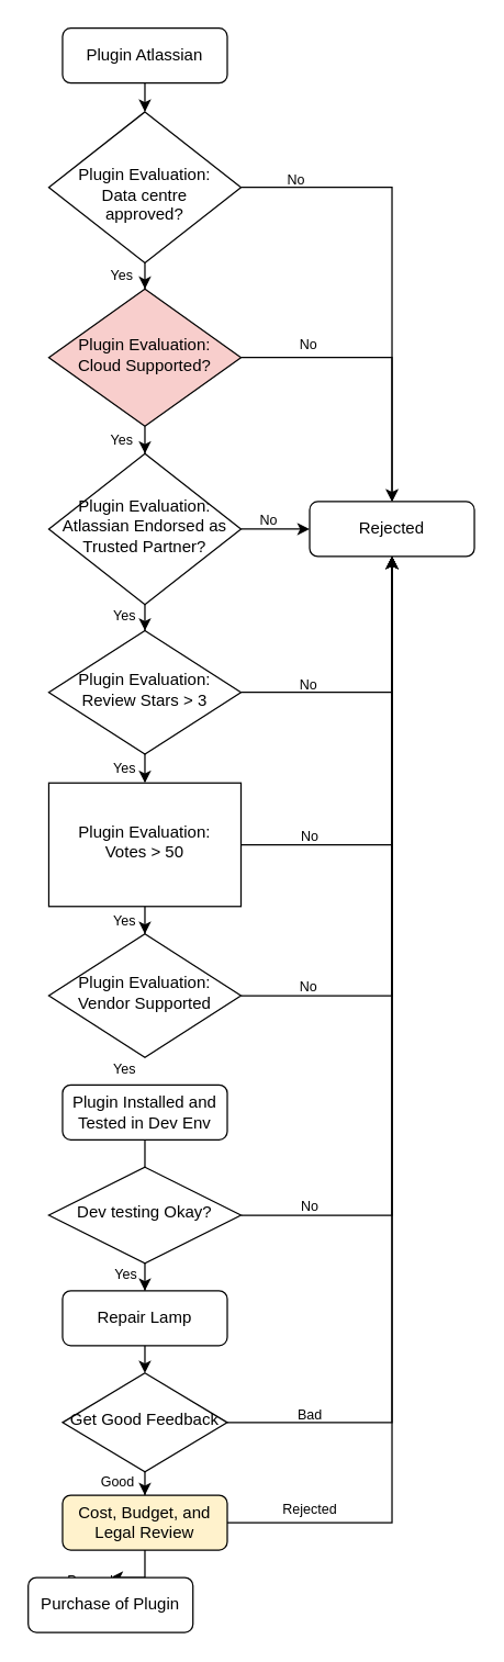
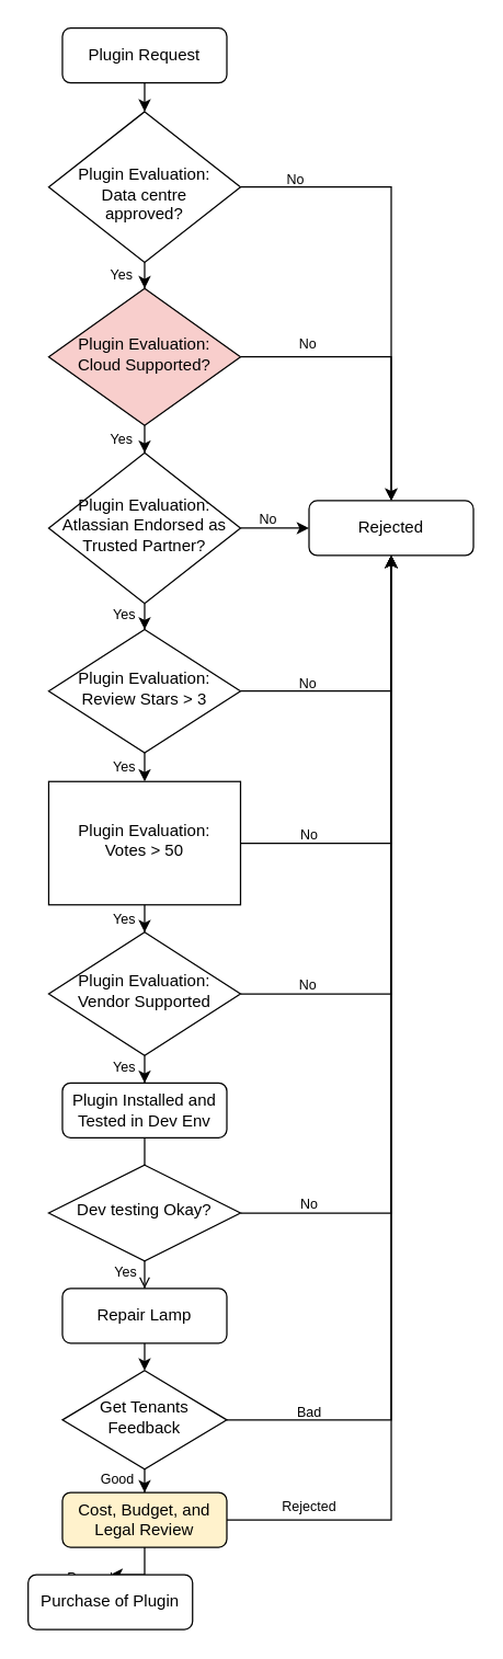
  <mxCell id="0" />
  <mxCell id="1" parent="0" />
  <mxCell id="2" value="" style="edgeStyle=orthogonalEdgeStyle;rounded=0;orthogonalLoop=1;jettySize=auto;html=1;" edge="1" parent="1" source="3" target="6"><mxGeometry relative="1" as="geometry" /></mxCell>
- <mxCell id="3" value="Plugin Atlassian" style="rounded=1;whiteSpace=wrap;html=1;fontSize=12;glass=0;strokeWidth=1;shadow=0;" parent="1" vertex="1"><mxGeometry x="45" width="120" height="40" as="geometry" y="20" /></mxCell>
+ <mxCell id="3" value="Plugin Request" style="rounded=1;whiteSpace=wrap;html=1;fontSize=12;glass=0;strokeWidth=1;shadow=0;" parent="1" vertex="1"><mxGeometry x="45" width="120" height="40" as="geometry" y="20" /></mxCell>
  <mxCell id="4" style="edgeStyle=orthogonalEdgeStyle;rounded=0;orthogonalLoop=1;jettySize=auto;html=1;entryX=0.5;entryY=0;entryDx=0;entryDy=0;" edge="1" parent="1" source="6" target="12"><mxGeometry relative="1" as="geometry" /></mxCell>
  <mxCell id="5" style="edgeStyle=orthogonalEdgeStyle;rounded=0;orthogonalLoop=1;jettySize=auto;html=1;entryX=0.5;entryY=0;entryDx=0;entryDy=0;" edge="1" parent="1" source="6" target="9"><mxGeometry relative="1" as="geometry" /></mxCell>
  <mxCell id="6" value="&lt;br&gt;Plugin Evaluation: &lt;br&gt;Data centre &lt;br&gt;approved?" style="rhombus;whiteSpace=wrap;html=1;shadow=0;fontFamily=Helvetica;fontSize=12;align=center;strokeWidth=1;spacing=6;spacingTop=-4;" parent="1" vertex="1"><mxGeometry x="35" y="81" width="140" height="110" as="geometry" /></mxCell>
  <mxCell id="7" value="" style="edgeStyle=orthogonalEdgeStyle;rounded=0;orthogonalLoop=1;jettySize=auto;html=1;entryX=0.5;entryY=0;entryDx=0;entryDy=0;exitX=0.5;exitY=1;exitDx=0;exitDy=0;" edge="1" parent="1" source="8" target="32"><mxGeometry relative="1" as="geometry"><Array as="points"><mxPoint x="105" y="990" /><mxPoint x="105" y="990" /></Array></mxGeometry></mxCell>
  <mxCell id="8" value="Repair Lamp" style="rounded=1;whiteSpace=wrap;html=1;fontSize=12;glass=0;strokeWidth=1;shadow=0;" parent="1" vertex="1"><mxGeometry x="45" y="940" width="120" height="40" as="geometry" /></mxCell>
  <mxCell id="9" value="Rejected" style="rounded=1;whiteSpace=wrap;html=1;fontSize=12;glass=0;strokeWidth=1;shadow=0;" parent="1" vertex="1"><mxGeometry x="225" y="365" width="120" height="40" as="geometry" /></mxCell>
  <mxCell id="10" value="" style="edgeStyle=orthogonalEdgeStyle;rounded=0;orthogonalLoop=1;jettySize=auto;html=1;entryX=0.5;entryY=0;entryDx=0;entryDy=0;" edge="1" parent="1" source="12" target="15"><mxGeometry relative="1" as="geometry"><mxPoint x="105" y="410" as="targetPoint" /></mxGeometry></mxCell>
  <mxCell id="11" value="" style="edgeStyle=orthogonalEdgeStyle;rounded=0;orthogonalLoop=1;jettySize=auto;html=1;entryX=0.5;entryY=0;entryDx=0;entryDy=0;" edge="1" parent="1" source="12" target="9"><mxGeometry relative="1" as="geometry"><mxPoint x="265" y="260" as="targetPoint" /></mxGeometry></mxCell>
  <mxCell id="12" value="Plugin Evaluation: &lt;br&gt;Cloud Supported?" style="rhombus;whiteSpace=wrap;html=1;shadow=0;fontFamily=Helvetica;fontSize=12;align=center;strokeWidth=1;spacing=6;spacingTop=-4;fillColor=#f8cecc;" vertex="1" parent="1"><mxGeometry x="35" y="210" width="140" height="100" as="geometry" /></mxCell>
  <mxCell id="13" style="edgeStyle=orthogonalEdgeStyle;rounded=0;orthogonalLoop=1;jettySize=auto;html=1;entryX=0;entryY=0.5;entryDx=0;entryDy=0;" edge="1" parent="1" source="15" target="9"><mxGeometry relative="1" as="geometry" /></mxCell>
  <mxCell id="14" style="edgeStyle=orthogonalEdgeStyle;rounded=0;orthogonalLoop=1;jettySize=auto;html=1;entryX=0.5;entryY=0;entryDx=0;entryDy=0;" edge="1" parent="1" source="15" target="18"><mxGeometry relative="1" as="geometry" /></mxCell>
  <mxCell id="15" value="Plugin Evaluation: &lt;br&gt;Atlassian Endorsed as Trusted Partner?" style="rhombus;whiteSpace=wrap;html=1;shadow=0;fontFamily=Helvetica;fontSize=12;align=center;strokeWidth=1;spacing=6;spacingTop=-4;" vertex="1" parent="1"><mxGeometry x="35" y="330" width="140" height="110" as="geometry" /></mxCell>
  <mxCell id="16" value="" style="edgeStyle=orthogonalEdgeStyle;rounded=0;orthogonalLoop=1;jettySize=auto;html=1;entryX=0.5;entryY=1;entryDx=0;entryDy=0;" edge="1" parent="1" source="18" target="9"><mxGeometry relative="1" as="geometry"><mxPoint x="285" y="504" as="targetPoint" /></mxGeometry></mxCell>
  <mxCell id="17" value="" style="edgeStyle=orthogonalEdgeStyle;rounded=0;orthogonalLoop=1;jettySize=auto;html=1;entryX=0.5;entryY=0;entryDx=0;entryDy=0;" edge="1" parent="1" source="18" target="21"><mxGeometry relative="1" as="geometry"><mxPoint x="105" y="624" as="targetPoint" /></mxGeometry></mxCell>
  <mxCell id="18" value="Plugin Evaluation: &lt;br&gt;Review Stars &amp;gt; 3" style="rhombus;whiteSpace=wrap;html=1;shadow=0;fontFamily=Helvetica;fontSize=12;align=center;strokeWidth=1;spacing=6;spacingTop=-4;" vertex="1" parent="1"><mxGeometry x="35" y="459" width="140" height="90" as="geometry" /></mxCell>
  <mxCell id="19" value="" style="edgeStyle=orthogonalEdgeStyle;rounded=0;orthogonalLoop=1;jettySize=auto;html=1;entryX=0.5;entryY=0;entryDx=0;entryDy=0;" edge="1" parent="1" source="21" target="24"><mxGeometry relative="1" as="geometry"><mxPoint x="-25" y="745" as="targetPoint" /></mxGeometry></mxCell>
  <mxCell id="20" value="" style="edgeStyle=orthogonalEdgeStyle;rounded=0;orthogonalLoop=1;jettySize=auto;html=1;entryX=0.5;entryY=1;entryDx=0;entryDy=0;" edge="1" parent="1" source="21" target="9"><mxGeometry relative="1" as="geometry"><mxPoint x="275" y="615" as="targetPoint" /></mxGeometry></mxCell>
  <mxCell id="21" value="Plugin Evaluation: &lt;br&gt;Votes &amp;gt; 50" style="whiteSpace=wrap;html=1;shadow=0;fontFamily=Helvetica;fontSize=12;align=center;strokeWidth=1;spacing=6;spacingTop=-4;rounded=0;" vertex="1" parent="1"><mxGeometry x="35" y="570" width="140" height="90" as="geometry" /></mxCell>
+ <mxCell id="22" value="" style="edgeStyle=orthogonalEdgeStyle;rounded=0;orthogonalLoop=1;jettySize=auto;html=1;" edge="1" parent="1" source="24" target="26"><mxGeometry relative="1" as="geometry" /></mxCell>
  <mxCell id="23" value="" style="edgeStyle=orthogonalEdgeStyle;rounded=0;orthogonalLoop=1;jettySize=auto;html=1;entryX=0.5;entryY=1;entryDx=0;entryDy=0;" edge="1" parent="1" source="24" target="9"><mxGeometry relative="1" as="geometry"><mxPoint x="275" y="725" as="targetPoint" /></mxGeometry></mxCell>
  <mxCell id="24" value="Plugin Evaluation: &lt;br&gt;Vendor Supported" style="rhombus;whiteSpace=wrap;html=1;shadow=0;fontFamily=Helvetica;fontSize=12;align=center;strokeWidth=1;spacing=6;spacingTop=-4;" vertex="1" parent="1"><mxGeometry x="35" y="680" width="140" height="90" as="geometry" /></mxCell>
  <mxCell id="25" value="" style="edgeStyle=orthogonalEdgeStyle;rounded=0;orthogonalLoop=1;jettySize=auto;html=1;entryX=0.5;entryY=0;entryDx=0;entryDy=0;endArrow=none;" edge="1" parent="1" source="26" target="29"><mxGeometry relative="1" as="geometry" /></mxCell>
  <mxCell id="26" value="Plugin Installed and Tested in Dev Env" style="rounded=1;whiteSpace=wrap;html=1;fontSize=12;glass=0;strokeWidth=1;shadow=0;" vertex="1" parent="1"><mxGeometry x="45" y="790" width="120" height="40" as="geometry" /></mxCell>
- <mxCell id="27" value="" style="edgeStyle=orthogonalEdgeStyle;rounded=0;orthogonalLoop=1;jettySize=auto;html=1;entryX=0.5;entryY=0;entryDx=0;entryDy=0;" edge="1" parent="1" source="29" target="8"><mxGeometry relative="1" as="geometry"><mxPoint x="-15" y="995" as="targetPoint" /></mxGeometry></mxCell>
+ <mxCell id="27" value="" style="edgeStyle=orthogonalEdgeStyle;rounded=0;orthogonalLoop=1;jettySize=auto;html=1;entryX=0.5;entryY=0;entryDx=0;entryDy=0;endArrow=open;" edge="1" parent="1" source="29" target="8"><mxGeometry relative="1" as="geometry"><mxPoint x="-15" y="995" as="targetPoint" /></mxGeometry></mxCell>
  <mxCell id="28" value="" style="edgeStyle=orthogonalEdgeStyle;rounded=0;orthogonalLoop=1;jettySize=auto;html=1;entryX=0.5;entryY=1;entryDx=0;entryDy=0;" edge="1" parent="1" source="29" target="9"><mxGeometry relative="1" as="geometry"><mxPoint x="265" y="885" as="targetPoint" /></mxGeometry></mxCell>
  <mxCell id="29" value="Dev testing Okay?" style="rhombus;whiteSpace=wrap;html=1;shadow=0;fontFamily=Helvetica;fontSize=12;align=center;strokeWidth=1;spacing=6;spacingTop=-4;" vertex="1" parent="1"><mxGeometry x="35" y="850" width="140" height="70" as="geometry" /></mxCell>
  <mxCell id="30" value="" style="edgeStyle=orthogonalEdgeStyle;rounded=0;orthogonalLoop=1;jettySize=auto;html=1;entryX=0.5;entryY=0;entryDx=0;entryDy=0;" edge="1" parent="1" source="32" target="36"><mxGeometry relative="1" as="geometry"><mxPoint x="-45" y="1148" as="targetPoint" /></mxGeometry></mxCell>
  <mxCell id="31" value="" style="edgeStyle=orthogonalEdgeStyle;rounded=0;orthogonalLoop=1;jettySize=auto;html=1;entryX=0.5;entryY=1;entryDx=0;entryDy=0;" edge="1" parent="1" source="32" target="9"><mxGeometry relative="1" as="geometry"><mxPoint x="245" y="1036" as="targetPoint" /></mxGeometry></mxCell>
- <mxCell id="32" value="Get Good Feedback" style="rhombus;whiteSpace=wrap;html=1;shadow=0;fontFamily=Helvetica;fontSize=12;align=center;strokeWidth=1;spacing=6;spacingTop=-4;" vertex="1" parent="1"><mxGeometry x="45" y="1000" width="120" height="72" as="geometry" /></mxCell>
+ <mxCell id="32" value="Get Tenants Feedback" style="rhombus;whiteSpace=wrap;html=1;shadow=0;fontFamily=Helvetica;fontSize=12;align=center;strokeWidth=1;spacing=6;spacingTop=-4;" vertex="1" parent="1"><mxGeometry x="45" y="1000" width="120" height="72" as="geometry" /></mxCell>
  <mxCell id="33" value="" style="edgeStyle=orthogonalEdgeStyle;rounded=0;orthogonalLoop=1;jettySize=auto;html=1;" edge="1" parent="1" source="36" target="37"><mxGeometry relative="1" as="geometry" /></mxCell>
  <mxCell id="34" value="&lt;font style=&quot;font-size: 10px&quot;&gt;Passed&lt;/font&gt;" style="edgeLabel;html=1;align=center;verticalAlign=middle;resizable=0;points=[];" vertex="1" connectable="0" parent="33"><mxGeometry x="0.567" y="1" relative="1" as="geometry"><mxPoint x="-26" as="offset" /></mxGeometry></mxCell>
  <mxCell id="35" value="" style="edgeStyle=orthogonalEdgeStyle;rounded=0;orthogonalLoop=1;jettySize=auto;html=1;entryX=0.5;entryY=1;entryDx=0;entryDy=0;" edge="1" parent="1" source="36" target="9"><mxGeometry relative="1" as="geometry"><mxPoint x="265" y="1109" as="targetPoint" /></mxGeometry></mxCell>
  <mxCell id="36" value="Cost, Budget, and Legal Review" style="rounded=1;whiteSpace=wrap;html=1;fontSize=12;glass=0;strokeWidth=1;shadow=0;fillColor=#fff2cc;" vertex="1" parent="1"><mxGeometry x="45" y="1089" width="120" height="40" as="geometry" /></mxCell>
  <mxCell id="37" value="Purchase of Plugin" style="rounded=1;whiteSpace=wrap;html=1;fontSize=12;glass=0;strokeWidth=1;shadow=0;" vertex="1" parent="1"><mxGeometry x="20" y="1149" width="120" height="40" as="geometry" /></mxCell>
  <mxCell id="38" value="Rejected" style="text;html=1;align=center;verticalAlign=middle;resizable=0;points=[];autosize=1;strokeColor=none;fillColor=none;fontSize=10;" vertex="1" parent="1"><mxGeometry x="195" y="1089" width="60" height="20" as="geometry" /></mxCell>
  <mxCell id="39" value="Good" style="text;html=1;align=center;verticalAlign=middle;resizable=0;points=[];autosize=1;strokeColor=none;fillColor=none;fontSize=10;" vertex="1" parent="1"><mxGeometry x="65" y="1069" width="40" height="20" as="geometry" /></mxCell>
  <mxCell id="40" value="Bad" style="text;html=1;align=center;verticalAlign=middle;resizable=0;points=[];autosize=1;strokeColor=none;fillColor=none;fontSize=10;" vertex="1" parent="1"><mxGeometry x="210" y="1020" width="30" height="20" as="geometry" /></mxCell>
  <mxCell id="41" value="No" style="text;html=1;align=center;verticalAlign=middle;resizable=0;points=[];autosize=1;strokeColor=none;fillColor=none;fontSize=10;" vertex="1" parent="1"><mxGeometry x="210" y="868" width="30" height="20" as="geometry" /></mxCell>
  <mxCell id="42" value="Yes" style="text;html=1;align=center;verticalAlign=middle;resizable=0;points=[];autosize=1;strokeColor=none;fillColor=none;fontSize=10;" vertex="1" parent="1"><mxGeometry x="76" y="918" width="30" height="20" as="geometry" /></mxCell>
  <mxCell id="43" value="Yes" style="text;html=1;align=center;verticalAlign=middle;resizable=0;points=[];autosize=1;strokeColor=none;fillColor=none;fontSize=10;" vertex="1" parent="1"><mxGeometry x="75" y="768" width="30" height="20" as="geometry" /></mxCell>
  <mxCell id="44" value="No" style="text;html=1;align=center;verticalAlign=middle;resizable=0;points=[];autosize=1;strokeColor=none;fillColor=none;fontSize=10;" vertex="1" parent="1"><mxGeometry x="209" y="708" width="30" height="20" as="geometry" /></mxCell>
  <mxCell id="45" value="Yes" style="text;html=1;align=center;verticalAlign=middle;resizable=0;points=[];autosize=1;strokeColor=none;fillColor=none;fontSize=10;" vertex="1" parent="1"><mxGeometry x="75" y="660" width="30" height="20" as="geometry" /></mxCell>
  <mxCell id="46" value="Yes" style="text;html=1;align=center;verticalAlign=middle;resizable=0;points=[];autosize=1;strokeColor=none;fillColor=none;fontSize=10;" vertex="1" parent="1"><mxGeometry x="75" y="549" width="30" height="20" as="geometry" /></mxCell>
  <mxCell id="47" value="No" style="text;html=1;align=center;verticalAlign=middle;resizable=0;points=[];autosize=1;strokeColor=none;fillColor=none;fontSize=10;" vertex="1" parent="1"><mxGeometry x="210" y="599" width="30" height="20" as="geometry" /></mxCell>
  <mxCell id="48" value="No" style="text;html=1;align=center;verticalAlign=middle;resizable=0;points=[];autosize=1;strokeColor=none;fillColor=none;fontSize=10;" vertex="1" parent="1"><mxGeometry x="209" y="488" width="30" height="20" as="geometry" /></mxCell>
  <mxCell id="49" value="Yes" style="text;html=1;align=center;verticalAlign=middle;resizable=0;points=[];autosize=1;strokeColor=none;fillColor=none;fontSize=10;" vertex="1" parent="1"><mxGeometry x="75" y="438" width="30" height="20" as="geometry" /></mxCell>
  <mxCell id="50" value="No" style="text;html=1;align=center;verticalAlign=middle;resizable=0;points=[];autosize=1;strokeColor=none;fillColor=none;fontSize=10;" vertex="1" parent="1"><mxGeometry x="180" y="368" width="30" height="20" as="geometry" /></mxCell>
  <mxCell id="51" value="No" style="text;html=1;align=center;verticalAlign=middle;resizable=0;points=[];autosize=1;strokeColor=none;fillColor=none;fontSize=10;" vertex="1" parent="1"><mxGeometry x="209" y="240" width="30" height="20" as="geometry" /></mxCell>
  <mxCell id="52" value="Yes" style="text;html=1;align=center;verticalAlign=middle;resizable=0;points=[];autosize=1;strokeColor=none;fillColor=none;fontSize=10;" vertex="1" parent="1"><mxGeometry x="73" y="310" width="30" height="20" as="geometry" /></mxCell>
  <mxCell id="53" value="Yes" style="text;html=1;align=center;verticalAlign=middle;resizable=0;points=[];autosize=1;strokeColor=none;fillColor=none;fontSize=10;" vertex="1" parent="1"><mxGeometry x="73" y="190" width="30" height="20" as="geometry" /></mxCell>
  <mxCell id="54" value="No" style="text;html=1;align=center;verticalAlign=middle;resizable=0;points=[];autosize=1;strokeColor=none;fillColor=none;fontSize=10;" vertex="1" parent="1"><mxGeometry x="200" y="120" width="30" height="20" as="geometry" /></mxCell>
